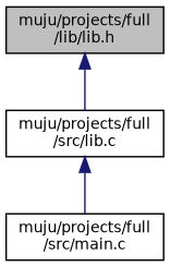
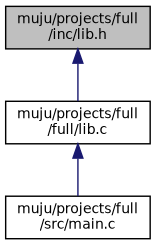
  digraph {
    node [color=black fillcolor=white fontname=Helvetica fontsize=10 shape=record style=filled]
    edge [color=midnightblue dir=back fontname=Helvetica fontsize=10 labelfontname=Helvetica labelfontsize=10 style=solid]
-   n1 [fillcolor=grey75 fontcolor=black height=0.2 label="muju/projects/full\l/lib/lib.h" width=0.4]
-   n2 [height=0.2 label="muju/projects/full\l/src/lib.c" width=0.4]
+   n1 [fillcolor=grey75 fontcolor=black height=0.2 label="muju/projects/full\l/inc/lib.h" width=0.4]
+   n2 [height=0.2 label="muju/projects/full\l/full/lib.c" width=0.4]
    n3 [height=0.2 label="muju/projects/full\l/src/main.c" width=0.4]
    n1 -> n2
    n2 -> n3
  }
